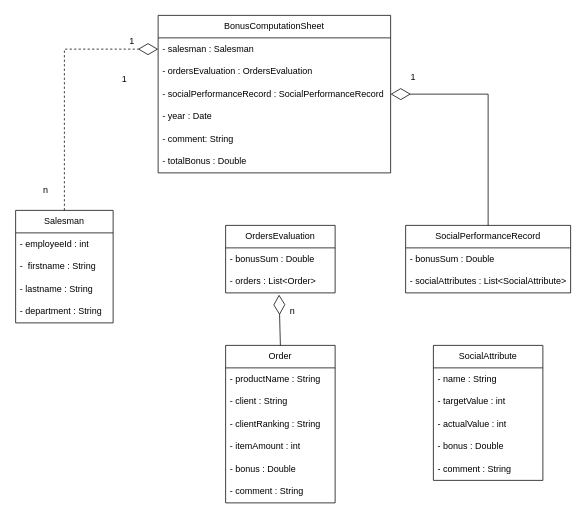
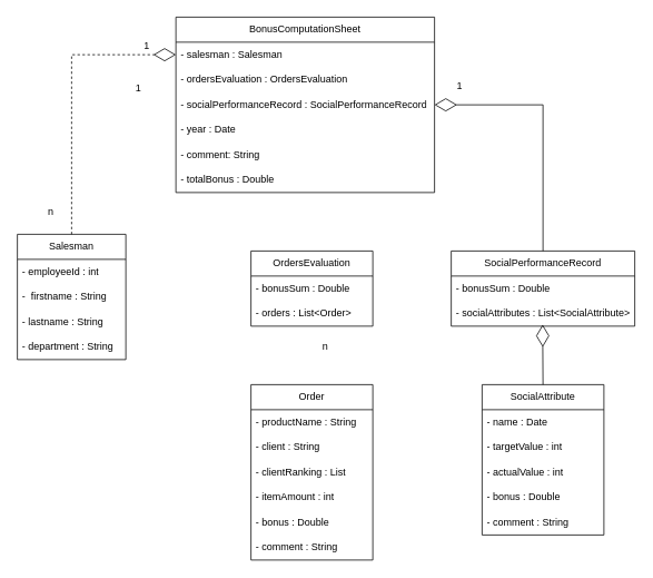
  <mxCell id="0" />
  <mxCell id="1" parent="0" />
  <mxCell id="2" value="BonusComputationSheet" style="swimlane;fontStyle=0;childLayout=stackLayout;horizontal=1;startSize=30;horizontalStack=0;resizeParent=1;resizeParentMax=0;resizeLast=0;collapsible=1;marginBottom=0;whiteSpace=wrap;html=1;" vertex="1" parent="1"><mxGeometry x="210" y="20" width="310" height="210" as="geometry" /></mxCell>
  <mxCell id="3" value="- salesman : Salesman" style="text;strokeColor=none;fillColor=none;align=left;verticalAlign=middle;spacingLeft=4;spacingRight=4;overflow=hidden;points=[[0,0.5],[1,0.5]];portConstraint=eastwest;rotatable=0;whiteSpace=wrap;html=1;" vertex="1" parent="2"><mxGeometry y="30" width="310" height="30" as="geometry" /></mxCell>
  <mxCell id="4" value="- ordersEvaluation : OrdersEvaluation" style="text;strokeColor=none;fillColor=none;align=left;verticalAlign=middle;spacingLeft=4;spacingRight=4;overflow=hidden;points=[[0,0.5],[1,0.5]];portConstraint=eastwest;rotatable=0;whiteSpace=wrap;html=1;" vertex="1" parent="2"><mxGeometry y="60" width="310" height="30" as="geometry" /></mxCell>
  <mxCell id="5" value="- socialPerformanceRecord : SocialPerformanceRecord" style="text;strokeColor=none;fillColor=none;align=left;verticalAlign=middle;spacingLeft=4;spacingRight=4;overflow=hidden;points=[[0,0.5],[1,0.5]];portConstraint=eastwest;rotatable=0;whiteSpace=wrap;html=1;" vertex="1" parent="2"><mxGeometry y="90" width="310" height="30" as="geometry" /></mxCell>
  <mxCell id="6" value="- year : Date" style="text;strokeColor=none;fillColor=none;align=left;verticalAlign=middle;spacingLeft=4;spacingRight=4;overflow=hidden;points=[[0,0.5],[1,0.5]];portConstraint=eastwest;rotatable=0;whiteSpace=wrap;html=1;" vertex="1" parent="2"><mxGeometry y="120" width="310" height="30" as="geometry" /></mxCell>
  <mxCell id="7" value="- comment: String" style="text;strokeColor=none;fillColor=none;align=left;verticalAlign=middle;spacingLeft=4;spacingRight=4;overflow=hidden;points=[[0,0.5],[1,0.5]];portConstraint=eastwest;rotatable=0;whiteSpace=wrap;html=1;" vertex="1" parent="2"><mxGeometry y="150" width="310" height="30" as="geometry" /></mxCell>
  <mxCell id="8" value="- totalBonus : Double" style="text;strokeColor=none;fillColor=none;align=left;verticalAlign=middle;spacingLeft=4;spacingRight=4;overflow=hidden;points=[[0,0.5],[1,0.5]];portConstraint=eastwest;rotatable=0;whiteSpace=wrap;html=1;" vertex="1" parent="2"><mxGeometry y="180" width="310" height="30" as="geometry" /></mxCell>
  <mxCell id="9" value="Salesman" style="swimlane;fontStyle=0;childLayout=stackLayout;horizontal=1;startSize=30;horizontalStack=0;resizeParent=1;resizeParentMax=0;resizeLast=0;collapsible=1;marginBottom=0;whiteSpace=wrap;html=1;" vertex="1" parent="1"><mxGeometry x="20" y="280" width="130" height="150" as="geometry" /></mxCell>
  <mxCell id="10" value="- employeeId : int" style="text;strokeColor=none;fillColor=none;align=left;verticalAlign=middle;spacingLeft=4;spacingRight=4;overflow=hidden;points=[[0,0.5],[1,0.5]];portConstraint=eastwest;rotatable=0;whiteSpace=wrap;html=1;" vertex="1" parent="9"><mxGeometry y="30" width="130" height="30" as="geometry" /></mxCell>
  <mxCell id="11" value="-&amp;nbsp; firstname : String" style="text;strokeColor=none;fillColor=none;align=left;verticalAlign=middle;spacingLeft=4;spacingRight=4;overflow=hidden;points=[[0,0.5],[1,0.5]];portConstraint=eastwest;rotatable=0;whiteSpace=wrap;html=1;" vertex="1" parent="9"><mxGeometry y="60" width="130" height="30" as="geometry" /></mxCell>
  <mxCell id="12" value="- lastname : String" style="text;strokeColor=none;fillColor=none;align=left;verticalAlign=middle;spacingLeft=4;spacingRight=4;overflow=hidden;points=[[0,0.5],[1,0.5]];portConstraint=eastwest;rotatable=0;whiteSpace=wrap;html=1;" vertex="1" parent="9"><mxGeometry y="90" width="130" height="30" as="geometry" /></mxCell>
  <mxCell id="13" value="- department : String" style="text;strokeColor=none;fillColor=none;align=left;verticalAlign=middle;spacingLeft=4;spacingRight=4;overflow=hidden;points=[[0,0.5],[1,0.5]];portConstraint=eastwest;rotatable=0;whiteSpace=wrap;html=1;" vertex="1" parent="9"><mxGeometry y="120" width="130" height="30" as="geometry" /></mxCell>
  <mxCell id="14" value="" style="endArrow=diamondThin;endFill=0;endSize=24;html=1;rounded=0;exitX=0.5;exitY=0;exitDx=0;exitDy=0;entryX=0;entryY=0.5;entryDx=0;entryDy=0;dashed=1;" edge="1" parent="1" source="9" target="3"><mxGeometry width="160" relative="1" as="geometry"><mxPoint x="20" y="150" as="sourcePoint" /><mxPoint x="180" y="150" as="targetPoint" /><Array as="points"><mxPoint x="85" y="65" /></Array></mxGeometry></mxCell>
  <mxCell id="15" value="OrdersEvaluation" style="swimlane;fontStyle=0;childLayout=stackLayout;horizontal=1;startSize=30;horizontalStack=0;resizeParent=1;resizeParentMax=0;resizeLast=0;collapsible=1;marginBottom=0;whiteSpace=wrap;html=1;" vertex="1" parent="1"><mxGeometry x="300" y="300" width="146" height="90" as="geometry" /></mxCell>
  <mxCell id="16" value="- bonusSum : Double" style="text;strokeColor=none;fillColor=none;align=left;verticalAlign=middle;spacingLeft=4;spacingRight=4;overflow=hidden;points=[[0,0.5],[1,0.5]];portConstraint=eastwest;rotatable=0;whiteSpace=wrap;html=1;" vertex="1" parent="15"><mxGeometry y="30" width="146" height="30" as="geometry" /></mxCell>
  <mxCell id="17" value="- orders : List&amp;lt;Order&amp;gt;" style="text;strokeColor=none;fillColor=none;align=left;verticalAlign=middle;spacingLeft=4;spacingRight=4;overflow=hidden;points=[[0,0.5],[1,0.5]];portConstraint=eastwest;rotatable=0;whiteSpace=wrap;html=1;" vertex="1" parent="15"><mxGeometry y="60" width="146" height="30" as="geometry" /></mxCell>
  <mxCell id="18" value="Order" style="swimlane;fontStyle=0;childLayout=stackLayout;horizontal=1;startSize=30;horizontalStack=0;resizeParent=1;resizeParentMax=0;resizeLast=0;collapsible=1;marginBottom=0;whiteSpace=wrap;html=1;" vertex="1" parent="1"><mxGeometry x="300" y="460" width="146" height="210" as="geometry" /></mxCell>
  <mxCell id="19" value="- productName : String" style="text;strokeColor=none;fillColor=none;align=left;verticalAlign=middle;spacingLeft=4;spacingRight=4;overflow=hidden;points=[[0,0.5],[1,0.5]];portConstraint=eastwest;rotatable=0;whiteSpace=wrap;html=1;" vertex="1" parent="18"><mxGeometry y="30" width="146" height="30" as="geometry" /></mxCell>
  <mxCell id="20" value="- client : String" style="text;strokeColor=none;fillColor=none;align=left;verticalAlign=middle;spacingLeft=4;spacingRight=4;overflow=hidden;points=[[0,0.5],[1,0.5]];portConstraint=eastwest;rotatable=0;whiteSpace=wrap;html=1;" vertex="1" parent="18"><mxGeometry y="60" width="146" height="30" as="geometry" /></mxCell>
- <mxCell id="21" value="- clientRanking : String" style="text;strokeColor=none;fillColor=none;align=left;verticalAlign=middle;spacingLeft=4;spacingRight=4;overflow=hidden;points=[[0,0.5],[1,0.5]];portConstraint=eastwest;rotatable=0;whiteSpace=wrap;html=1;" vertex="1" parent="18"><mxGeometry y="90" width="146" height="30" as="geometry" /></mxCell>
+ <mxCell id="21" value="- clientRanking : List" style="text;strokeColor=none;fillColor=none;align=left;verticalAlign=middle;spacingLeft=4;spacingRight=4;overflow=hidden;points=[[0,0.5],[1,0.5]];portConstraint=eastwest;rotatable=0;whiteSpace=wrap;html=1;" vertex="1" parent="18"><mxGeometry y="90" width="146" height="30" as="geometry" /></mxCell>
  <mxCell id="22" value="- itemAmount : int" style="text;strokeColor=none;fillColor=none;align=left;verticalAlign=middle;spacingLeft=4;spacingRight=4;overflow=hidden;points=[[0,0.5],[1,0.5]];portConstraint=eastwest;rotatable=0;whiteSpace=wrap;html=1;" vertex="1" parent="18"><mxGeometry y="120" width="146" height="30" as="geometry" /></mxCell>
  <mxCell id="23" value="- bonus : Double" style="text;strokeColor=none;fillColor=none;align=left;verticalAlign=middle;spacingLeft=4;spacingRight=4;overflow=hidden;points=[[0,0.5],[1,0.5]];portConstraint=eastwest;rotatable=0;whiteSpace=wrap;html=1;" vertex="1" parent="18"><mxGeometry y="150" width="146" height="30" as="geometry" /></mxCell>
  <mxCell id="24" value="- comment : String" style="text;strokeColor=none;fillColor=none;align=left;verticalAlign=middle;spacingLeft=4;spacingRight=4;overflow=hidden;points=[[0,0.5],[1,0.5]];portConstraint=eastwest;rotatable=0;whiteSpace=wrap;html=1;" vertex="1" parent="18"><mxGeometry y="180" width="146" height="30" as="geometry" /></mxCell>
- <mxCell id="25" value="" style="endArrow=diamondThin;endFill=0;endSize=24;html=1;rounded=0;entryX=0.488;entryY=1.08;entryDx=0;entryDy=0;entryPerimeter=0;exitX=0.5;exitY=0;exitDx=0;exitDy=0;" edge="1" parent="1" source="18" target="17"><mxGeometry width="160" relative="1" as="geometry"><mxPoint x="90" y="540" as="sourcePoint" /><mxPoint x="250" y="540" as="targetPoint" /></mxGeometry></mxCell>
  <mxCell id="26" value="SocialPerformanceRecord" style="swimlane;fontStyle=0;childLayout=stackLayout;horizontal=1;startSize=30;horizontalStack=0;resizeParent=1;resizeParentMax=0;resizeLast=0;collapsible=1;marginBottom=0;whiteSpace=wrap;html=1;" vertex="1" parent="1"><mxGeometry x="540" y="300" width="220" height="90" as="geometry" /></mxCell>
  <mxCell id="27" value="- bonusSum : Double" style="text;strokeColor=none;fillColor=none;align=left;verticalAlign=middle;spacingLeft=4;spacingRight=4;overflow=hidden;points=[[0,0.5],[1,0.5]];portConstraint=eastwest;rotatable=0;whiteSpace=wrap;html=1;" vertex="1" parent="26"><mxGeometry y="30" width="220" height="30" as="geometry" /></mxCell>
  <mxCell id="28" value="- socialAttributes : List&amp;lt;SocialAttribute&amp;gt;" style="text;strokeColor=none;fillColor=none;align=left;verticalAlign=middle;spacingLeft=4;spacingRight=4;overflow=hidden;points=[[0,0.5],[1,0.5]];portConstraint=eastwest;rotatable=0;whiteSpace=wrap;html=1;" vertex="1" parent="26"><mxGeometry y="60" width="220" height="30" as="geometry" /></mxCell>
  <mxCell id="29" value="" style="endArrow=diamondThin;endFill=0;endSize=24;html=1;rounded=0;exitX=0.5;exitY=0;exitDx=0;exitDy=0;entryX=1;entryY=0.5;entryDx=0;entryDy=0;" edge="1" parent="1" source="26" target="5"><mxGeometry width="160" relative="1" as="geometry"><mxPoint x="610" y="140" as="sourcePoint" /><mxPoint x="770" y="140" as="targetPoint" /><Array as="points"><mxPoint x="650" y="125" /></Array></mxGeometry></mxCell>
  <mxCell id="30" value="SocialAttribute" style="swimlane;fontStyle=0;childLayout=stackLayout;horizontal=1;startSize=30;horizontalStack=0;resizeParent=1;resizeParentMax=0;resizeLast=0;collapsible=1;marginBottom=0;whiteSpace=wrap;html=1;" vertex="1" parent="1"><mxGeometry x="577" y="460" width="146" height="180" as="geometry" /></mxCell>
- <mxCell id="31" value="- name : String" style="text;strokeColor=none;fillColor=none;align=left;verticalAlign=middle;spacingLeft=4;spacingRight=4;overflow=hidden;points=[[0,0.5],[1,0.5]];portConstraint=eastwest;rotatable=0;whiteSpace=wrap;html=1;" vertex="1" parent="30"><mxGeometry y="30" width="146" height="30" as="geometry" /></mxCell>
+ <mxCell id="31" value="- name : Date" style="text;strokeColor=none;fillColor=none;align=left;verticalAlign=middle;spacingLeft=4;spacingRight=4;overflow=hidden;points=[[0,0.5],[1,0.5]];portConstraint=eastwest;rotatable=0;whiteSpace=wrap;html=1;" vertex="1" parent="30"><mxGeometry y="30" width="146" height="30" as="geometry" /></mxCell>
  <mxCell id="32" value="- targetValue : int" style="text;strokeColor=none;fillColor=none;align=left;verticalAlign=middle;spacingLeft=4;spacingRight=4;overflow=hidden;points=[[0,0.5],[1,0.5]];portConstraint=eastwest;rotatable=0;whiteSpace=wrap;html=1;" vertex="1" parent="30"><mxGeometry y="60" width="146" height="30" as="geometry" /></mxCell>
  <mxCell id="33" value="- actualValue : int" style="text;strokeColor=none;fillColor=none;align=left;verticalAlign=middle;spacingLeft=4;spacingRight=4;overflow=hidden;points=[[0,0.5],[1,0.5]];portConstraint=eastwest;rotatable=0;whiteSpace=wrap;html=1;" vertex="1" parent="30"><mxGeometry y="90" width="146" height="30" as="geometry" /></mxCell>
  <mxCell id="34" value="- bonus : Double" style="text;strokeColor=none;fillColor=none;align=left;verticalAlign=middle;spacingLeft=4;spacingRight=4;overflow=hidden;points=[[0,0.5],[1,0.5]];portConstraint=eastwest;rotatable=0;whiteSpace=wrap;html=1;" vertex="1" parent="30"><mxGeometry y="120" width="146" height="30" as="geometry" /></mxCell>
  <mxCell id="35" value="- comment : String" style="text;strokeColor=none;fillColor=none;align=left;verticalAlign=middle;spacingLeft=4;spacingRight=4;overflow=hidden;points=[[0,0.5],[1,0.5]];portConstraint=eastwest;rotatable=0;whiteSpace=wrap;html=1;" vertex="1" parent="30"><mxGeometry y="150" width="146" height="30" as="geometry" /></mxCell>
+ <mxCell id="36" value="" style="endArrow=diamondThin;endFill=0;endSize=24;html=1;rounded=0;entryX=0.498;entryY=0.937;entryDx=0;entryDy=0;entryPerimeter=0;exitX=0.5;exitY=0;exitDx=0;exitDy=0;" edge="1" parent="1" source="30" target="28"><mxGeometry width="160" relative="1" as="geometry"><mxPoint x="651" y="470" as="sourcePoint" /><mxPoint x="649" y="402" as="targetPoint" /></mxGeometry></mxCell>
  <mxCell id="37" value="1" style="text;html=1;align=center;verticalAlign=middle;resizable=0;points=[];autosize=1;strokeColor=none;fillColor=none;" vertex="1" parent="1"><mxGeometry x="160" y="40" width="30" height="30" as="geometry" /></mxCell>
  <mxCell id="38" value="1" style="text;html=1;align=center;verticalAlign=middle;resizable=0;points=[];autosize=1;strokeColor=none;fillColor=none;" vertex="1" parent="1"><mxGeometry x="150" y="90" width="30" height="30" as="geometry" /></mxCell>
  <mxCell id="39" value="1" style="text;html=1;align=center;verticalAlign=middle;resizable=0;points=[];autosize=1;strokeColor=none;fillColor=none;" vertex="1" parent="1"><mxGeometry x="535" y="88" width="30" height="30" as="geometry" /></mxCell>
  <mxCell id="40" value="n" style="text;html=1;align=center;verticalAlign=middle;resizable=0;points=[];autosize=1;strokeColor=none;fillColor=none;" vertex="1" parent="1"><mxGeometry x="374" y="400" width="30" height="30" as="geometry" /></mxCell>
  <mxCell id="41" value="n" style="text;html=1;align=center;verticalAlign=middle;resizable=0;points=[];autosize=1;strokeColor=none;fillColor=none;" vertex="1" parent="1"><mxGeometry x="45" y="238" width="30" height="30" as="geometry" /></mxCell>
